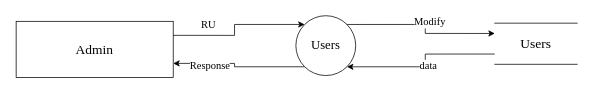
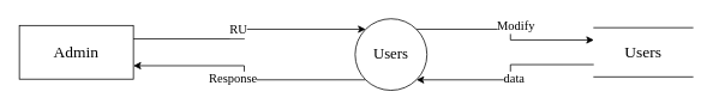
  <mxCell id="0" />
  <mxCell id="1" parent="0" />
- <mxCell id="2" value="&lt;font style=&quot;font-size: 18px&quot;&gt;Admin&lt;/font&gt;" style="rounded=0;whiteSpace=wrap;html=1;fontFamily=Times New Roman;" parent="1" vertex="1"><mxGeometry x="20" y="28" width="210" height="75" as="geometry" /></mxCell>
+ <mxCell id="2" value="&lt;font style=&quot;font-size: 18px&quot;&gt;Admin&lt;/font&gt;" style="rounded=0;whiteSpace=wrap;html=1;fontFamily=Times New Roman;" parent="1" vertex="1"><mxGeometry x="20" y="28" width="127" height="60" as="geometry" /></mxCell>
  <mxCell id="3" style="rounded=0;orthogonalLoop=1;jettySize=auto;html=1;entryX=1;entryY=1;entryDx=0;entryDy=0;fontSize=17;exitX=0;exitY=0.75;exitDx=0;exitDy=0;fontFamily=Times New Roman;elbow=vertical;edgeStyle=orthogonalEdgeStyle;" parent="1" source="5" target="10" edge="1"><mxGeometry relative="1" as="geometry" /></mxCell>
  <mxCell id="4" value="data" style="edgeLabel;html=1;align=center;verticalAlign=middle;resizable=0;points=[];fontSize=14;fontFamily=Times New Roman;" parent="3" connectable="0" vertex="1"><mxGeometry x="0.475" y="-3" relative="1" as="geometry"><mxPoint x="51" y="2" as="offset" /></mxGeometry></mxCell>
  <mxCell id="5" value="&lt;font style=&quot;font-size: 18px&quot;&gt;Users&lt;/font&gt;" style="shape=partialRectangle;whiteSpace=wrap;html=1;left=0;right=0;fillColor=default;rounded=0;shadow=0;glass=0;sketch=0;fontFamily=Times New Roman;fontSize=16;gradientColor=none;" parent="1" vertex="1"><mxGeometry x="660" y="30.5" width="110" height="55" as="geometry" /></mxCell>
  <mxCell id="6" style="rounded=0;orthogonalLoop=1;jettySize=auto;html=1;fontSize=17;entryX=0;entryY=0.25;entryDx=0;entryDy=0;exitX=1;exitY=0;exitDx=0;exitDy=0;fontFamily=Times New Roman;edgeStyle=orthogonalEdgeStyle;" parent="1" source="10" target="5" edge="1"><mxGeometry relative="1" as="geometry" /></mxCell>
  <mxCell id="7" value="Modify" style="edgeLabel;html=1;align=center;verticalAlign=middle;resizable=0;points=[];fontSize=14;fontFamily=Times New Roman;" parent="6" connectable="0" vertex="1"><mxGeometry x="-0.303" y="1" relative="1" as="geometry"><mxPoint x="37" y="-3" as="offset" /></mxGeometry></mxCell>
  <mxCell id="8" style="rounded=0;orthogonalLoop=1;jettySize=auto;html=1;exitX=0;exitY=1;exitDx=0;exitDy=0;entryX=1;entryY=0.75;entryDx=0;entryDy=0;fontSize=17;startArrow=none;startFill=0;endArrow=classic;endFill=1;elbow=vertical;fontFamily=Times New Roman;edgeStyle=orthogonalEdgeStyle;" parent="1" source="10" target="2" edge="1"><mxGeometry relative="1" as="geometry"><mxPoint x="270" y="227" as="targetPoint" /></mxGeometry></mxCell>
  <mxCell id="9" value="Response" style="edgeLabel;html=1;align=center;verticalAlign=middle;resizable=0;points=[];fontSize=14;fontFamily=Times New Roman;" parent="8" connectable="0" vertex="1"><mxGeometry x="-0.573" relative="1" as="geometry"><mxPoint x="-89" y="-1" as="offset" /></mxGeometry></mxCell>
  <mxCell id="10" value="&lt;p&gt;&lt;span style=&quot;line-height: 1.1&quot;&gt;&lt;font style=&quot;font-size: 17px&quot;&gt;Users&lt;/font&gt;&lt;/span&gt;&lt;/p&gt;" style="ellipse;whiteSpace=wrap;html=1;aspect=fixed;shadow=0;sketch=0;rotation=0;fontFamily=Times New Roman;" parent="1" vertex="1"><mxGeometry x="394" y="20.5" width="80" height="80" as="geometry" /></mxCell>
  <mxCell id="11" style="rounded=0;orthogonalLoop=1;jettySize=auto;html=1;entryX=0;entryY=0;entryDx=0;entryDy=0;fontSize=17;startArrow=none;startFill=0;endArrow=classic;endFill=1;exitX=1;exitY=0.25;exitDx=0;exitDy=0;fontFamily=Times New Roman;elbow=vertical;edgeStyle=orthogonalEdgeStyle;" parent="1" source="2" target="10" edge="1"><mxGeometry relative="1" as="geometry"><mxPoint x="190" y="197" as="sourcePoint" /></mxGeometry></mxCell>
  <mxCell id="12" value="RU" style="edgeLabel;html=1;align=center;verticalAlign=middle;resizable=0;points=[];fontSize=14;fontFamily=Times New Roman;" parent="11" connectable="0" vertex="1"><mxGeometry x="0.661" relative="1" as="geometry"><mxPoint x="-97" y="1" as="offset" /></mxGeometry></mxCell>
